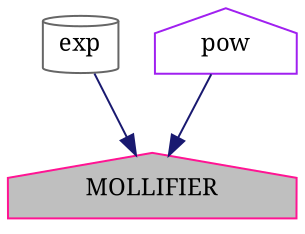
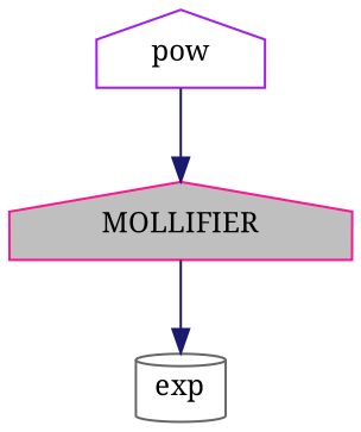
  digraph {
    fontname="Noto Serif"
    rankdir=TB
    node [fontname="Noto Serif" fontsize=12 shape=house]
    edge [color=midnightblue fontname="Noto Serif" fontsize=12 labelfontname=Helvetica labelfontsize=12 style=solid]
    n1 [color=deeppink fillcolor=grey75 fontcolor=black height=0.2 label=MOLLIFIER style=filled width=0.4]
    n2 [color=gray40 height=0.2 label=exp shape=cylinder width=0.4]
    n3 [color=purple height=0.2 label=pow width=0.4]
-   n2 -> n1
+   n1 -> n2
    n3 -> n1
  }
